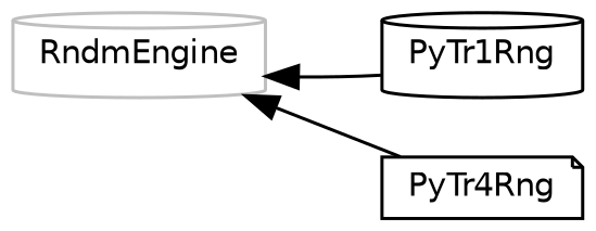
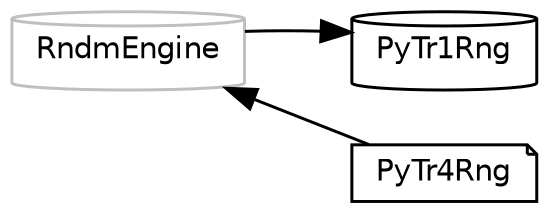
  digraph {
    rankdir=LR
    node [color=black fillcolor=white fontname=Helvetica fontsize=10 shape=cylinder style=filled]
    edge [color=black dir=back fontname=Helvetica fontsize=10 labelfontname=Helvetica labelfontsize=10 style=solid]
    n1 [color=grey75 height=0.2 label=RndmEngine width=0.4]
    n2 [height=0.2 label=PyTr1Rng width=0.4]
    n3 [height=0.2 label=PyTr4Rng shape=note width=0.4]
-   n1 -> n2
+   n2 -> n1
    n1 -> n3
  }
